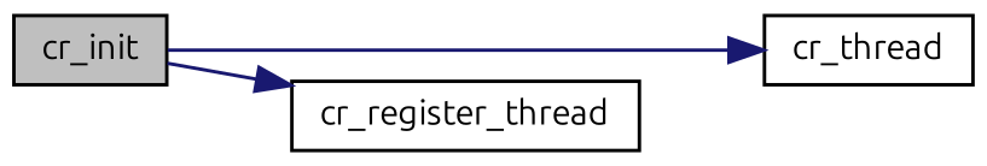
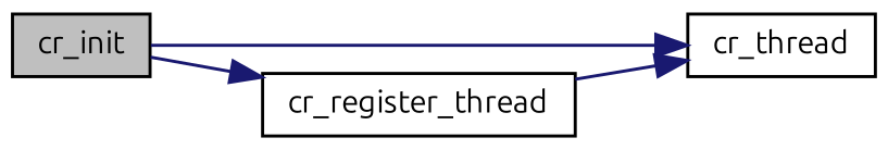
  digraph {
    fontname=Ubuntu
    rankdir=LR
    node [color=black fillcolor=white fontname=Ubuntu fontsize=10 shape=record style=filled]
    edge [color=midnightblue fontname=Ubuntu fontsize=10 labelfontname=FreeSans labelfontsize=10 style=solid]
    n1 [fillcolor=grey75 fontcolor=black height=0.2 label=cr_init width=0.4]
    n2 [height=0.2 label=cr_thread width=0.4]
    n3 [height=0.2 label=cr_register_thread width=0.4]
    n1 -> n2
    n1 -> n3
+   n3 -> n2
  }
